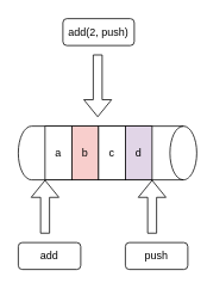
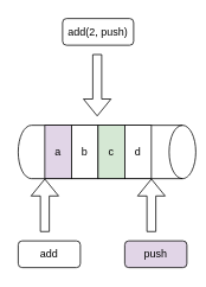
  <mxCell id="0" />
  <mxCell id="1" parent="0" />
  <mxCell id="2" value="" style="shape=cylinder3;whiteSpace=wrap;html=1;boundedLbl=1;backgroundOutline=1;size=15;rotation=90;" vertex="1" parent="1"><mxGeometry x="90" y="70" width="60" height="200" as="geometry" /></mxCell>
- <mxCell id="3" value="a" style="rounded=0;whiteSpace=wrap;html=1;" vertex="1" parent="1"><mxGeometry x="50" y="140" width="30" height="60" as="geometry" /></mxCell>
- <mxCell id="4" value="b" style="rounded=0;whiteSpace=wrap;html=1;fillColor=#f8cecc;" vertex="1" parent="1"><mxGeometry x="80" y="140" width="30" height="60" as="geometry" /></mxCell>
- <mxCell id="5" value="c" style="rounded=0;whiteSpace=wrap;html=1;" vertex="1" parent="1"><mxGeometry x="110" y="140" width="30" height="60" as="geometry" /></mxCell>
- <mxCell id="6" value="d" style="rounded=0;whiteSpace=wrap;html=1;fillColor=#e1d5e7;" vertex="1" parent="1"><mxGeometry x="140" y="140" width="30" height="60" as="geometry" /></mxCell>
- <mxCell id="7" value="push" style="rounded=1;whiteSpace=wrap;html=1;" vertex="1" parent="1"><mxGeometry x="140" y="270" width="70" height="30" as="geometry" /></mxCell>
+ <mxCell id="3" value="a" style="rounded=0;whiteSpace=wrap;html=1;fillColor=#e1d5e7;" vertex="1" parent="1"><mxGeometry x="50" y="140" width="30" height="60" as="geometry" /></mxCell>
+ <mxCell id="4" value="b" style="rounded=0;whiteSpace=wrap;html=1;" vertex="1" parent="1"><mxGeometry x="80" y="140" width="30" height="60" as="geometry" /></mxCell>
+ <mxCell id="5" value="c" style="rounded=0;whiteSpace=wrap;html=1;fillColor=#d5e8d4;" vertex="1" parent="1"><mxGeometry x="110" y="140" width="30" height="60" as="geometry" /></mxCell>
+ <mxCell id="6" value="d" style="rounded=0;whiteSpace=wrap;html=1;" vertex="1" parent="1"><mxGeometry x="140" y="140" width="30" height="60" as="geometry" /></mxCell>
+ <mxCell id="7" value="push" style="rounded=1;whiteSpace=wrap;html=1;fillColor=#e1d5e7;" vertex="1" parent="1"><mxGeometry x="140" y="270" width="70" height="30" as="geometry" /></mxCell>
  <mxCell id="8" value="" style="shape=flexArrow;endArrow=classic;html=1;entryX=1;entryY=1;entryDx=0;entryDy=0;" edge="1" parent="1" target="6"><mxGeometry width="50" height="50" relative="1" as="geometry"><mxPoint x="170" y="260" as="sourcePoint" /><mxPoint x="150" y="210" as="targetPoint" /></mxGeometry></mxCell>
  <mxCell id="9" value="add" style="rounded=1;whiteSpace=wrap;html=1;" vertex="1" parent="1"><mxGeometry x="20" y="270" width="70" height="30" as="geometry" /></mxCell>
  <mxCell id="10" value="" style="shape=flexArrow;endArrow=classic;html=1;entryX=1;entryY=1;entryDx=0;entryDy=0;" edge="1" parent="1"><mxGeometry width="50" height="50" relative="1" as="geometry"><mxPoint x="50" y="260" as="sourcePoint" /><mxPoint x="50" y="200" as="targetPoint" /></mxGeometry></mxCell>
  <mxCell id="11" value="add(2, push)" style="rounded=1;whiteSpace=wrap;html=1;" vertex="1" parent="1"><mxGeometry x="70" y="20" width="80" height="30" as="geometry" /></mxCell>
  <mxCell id="12" value="" style="shape=flexArrow;endArrow=classic;html=1;" edge="1" parent="1"><mxGeometry width="50" height="50" relative="1" as="geometry"><mxPoint x="109" y="60" as="sourcePoint" /><mxPoint x="109" y="130" as="targetPoint" /></mxGeometry></mxCell>
